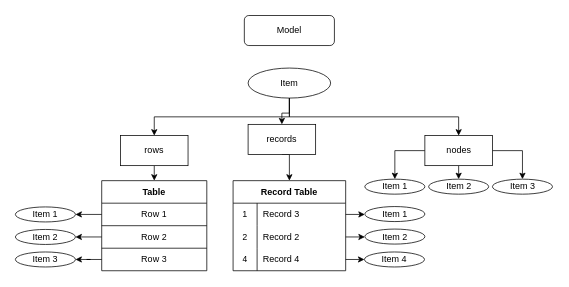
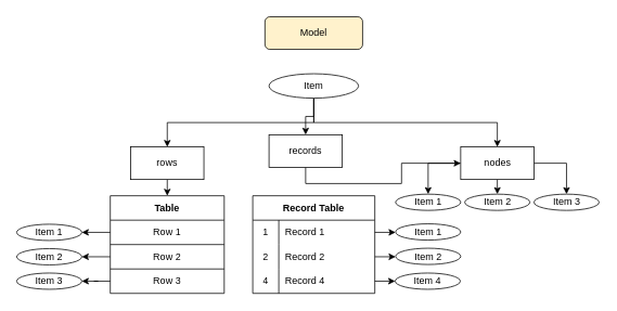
  <mxCell id="0" />
  <mxCell id="1" parent="0" />
- <mxCell id="2" value="Model" style="rounded=1;whiteSpace=wrap;html=1;" parent="1" vertex="1"><mxGeometry x="325" y="20" width="120" height="40" as="geometry" /></mxCell>
+ <mxCell id="2" value="Model" style="rounded=1;whiteSpace=wrap;html=1;fillColor=#fff2cc;" parent="1" vertex="1"><mxGeometry x="325" y="20" width="120" height="40" as="geometry" /></mxCell>
  <mxCell id="3" style="edgeStyle=orthogonalEdgeStyle;rounded=0;orthogonalLoop=1;jettySize=auto;html=1;exitX=0.5;exitY=1;exitDx=0;exitDy=0;" parent="1" source="6" target="10" edge="1"><mxGeometry relative="1" as="geometry" /></mxCell>
  <mxCell id="4" style="edgeStyle=orthogonalEdgeStyle;rounded=0;orthogonalLoop=1;jettySize=auto;html=1;exitX=0.5;exitY=1;exitDx=0;exitDy=0;entryX=0.5;entryY=0;entryDx=0;entryDy=0;" parent="1" source="6" target="14" edge="1"><mxGeometry relative="1" as="geometry" /></mxCell>
  <mxCell id="5" style="edgeStyle=orthogonalEdgeStyle;rounded=0;orthogonalLoop=1;jettySize=auto;html=1;exitX=0.5;exitY=1;exitDx=0;exitDy=0;entryX=0.5;entryY=0;entryDx=0;entryDy=0;" edge="1" parent="1" source="6" target="8"><mxGeometry relative="1" as="geometry" /></mxCell>
- <mxCell id="6" value="Item" style="ellipse;whiteSpace=wrap;html=1;" parent="1" vertex="1"><mxGeometry x="330" y="90" width="110" height="40" as="geometry" /></mxCell>
+ <mxCell id="6" value="Item" style="ellipse;whiteSpace=wrap;html=1;" parent="1" vertex="1"><mxGeometry x="330" y="90" width="110" height="30" as="geometry" /></mxCell>
  <mxCell id="7" style="edgeStyle=orthogonalEdgeStyle;rounded=0;orthogonalLoop=1;jettySize=auto;html=1;exitX=0.5;exitY=1;exitDx=0;exitDy=0;entryX=0.5;entryY=0;entryDx=0;entryDy=0;" edge="1" parent="1" source="8" target="25"><mxGeometry relative="1" as="geometry" /></mxCell>
  <mxCell id="8" value="rows" style="whiteSpace=wrap;html=1;" parent="1" vertex="1"><mxGeometry x="160" y="180" width="90" height="40" as="geometry" /></mxCell>
- <mxCell id="9" style="edgeStyle=orthogonalEdgeStyle;rounded=0;orthogonalLoop=1;jettySize=auto;html=1;exitX=0.5;exitY=1;exitDx=0;exitDy=0;entryX=0.5;entryY=0;entryDx=0;entryDy=0;" edge="1" parent="1" source="10" target="15"><mxGeometry relative="1" as="geometry" /></mxCell>
+ <mxCell id="9" style="edgeStyle=orthogonalEdgeStyle;rounded=0;orthogonalLoop=1;jettySize=auto;html=1;exitX=0.5;exitY=1;exitDx=0;exitDy=0;" edge="1" parent="1" source="10" target="14"><mxGeometry relative="1" as="geometry" /></mxCell>
  <mxCell id="10" value="records" style="whiteSpace=wrap;html=1;" parent="1" vertex="1"><mxGeometry x="330" y="165" width="90" height="40" as="geometry" /></mxCell>
  <mxCell id="11" style="edgeStyle=orthogonalEdgeStyle;rounded=0;orthogonalLoop=1;jettySize=auto;html=1;exitX=0;exitY=0.5;exitDx=0;exitDy=0;entryX=0.5;entryY=0;entryDx=0;entryDy=0;" edge="1" parent="1" source="14" target="45"><mxGeometry relative="1" as="geometry" /></mxCell>
  <mxCell id="12" style="edgeStyle=orthogonalEdgeStyle;rounded=0;orthogonalLoop=1;jettySize=auto;html=1;exitX=0.5;exitY=1;exitDx=0;exitDy=0;entryX=0.5;entryY=0;entryDx=0;entryDy=0;" edge="1" parent="1" source="14" target="46"><mxGeometry relative="1" as="geometry" /></mxCell>
  <mxCell id="13" style="edgeStyle=orthogonalEdgeStyle;rounded=0;orthogonalLoop=1;jettySize=auto;html=1;exitX=1;exitY=0.5;exitDx=0;exitDy=0;entryX=0.5;entryY=0;entryDx=0;entryDy=0;" edge="1" parent="1" source="14" target="47"><mxGeometry relative="1" as="geometry" /></mxCell>
  <mxCell id="14" value="nodes" style="whiteSpace=wrap;html=1;" parent="1" vertex="1"><mxGeometry x="565.5" y="180" width="90" height="40" as="geometry" /></mxCell>
  <mxCell id="15" value="Record Table" style="shape=table;startSize=30;container=1;collapsible=0;childLayout=tableLayout;fixedRows=1;rowLines=0;fontStyle=1;" vertex="1" parent="1"><mxGeometry x="310" y="240" width="150" height="120" as="geometry" /></mxCell>
  <mxCell id="16" value="" style="shape=tableRow;horizontal=0;startSize=0;swimlaneHead=0;swimlaneBody=0;top=0;left=0;bottom=0;right=0;collapsible=0;dropTarget=0;fillColor=none;points=[[0,0.5],[1,0.5]];portConstraint=eastwest;" vertex="1" parent="15"><mxGeometry y="30" width="150" height="30" as="geometry" /></mxCell>
  <mxCell id="17" value="1" style="shape=partialRectangle;html=1;whiteSpace=wrap;connectable=0;fillColor=none;top=0;left=0;bottom=0;right=0;overflow=hidden;pointerEvents=1;" vertex="1" parent="16"><mxGeometry width="32" height="30" as="geometry"><mxRectangle width="32" height="30" as="alternateBounds" /></mxGeometry></mxCell>
- <mxCell id="18" value="Record 3" style="shape=partialRectangle;html=1;whiteSpace=wrap;connectable=0;fillColor=none;top=0;left=0;bottom=0;right=0;align=left;spacingLeft=6;overflow=hidden;" vertex="1" parent="16"><mxGeometry x="32" width="118" height="30" as="geometry"><mxRectangle width="118" height="30" as="alternateBounds" /></mxGeometry></mxCell>
+ <mxCell id="18" value="Record 1" style="shape=partialRectangle;html=1;whiteSpace=wrap;connectable=0;fillColor=none;top=0;left=0;bottom=0;right=0;align=left;spacingLeft=6;overflow=hidden;" vertex="1" parent="16"><mxGeometry x="32" width="118" height="30" as="geometry"><mxRectangle width="118" height="30" as="alternateBounds" /></mxGeometry></mxCell>
  <mxCell id="19" value="" style="shape=tableRow;horizontal=0;startSize=0;swimlaneHead=0;swimlaneBody=0;top=0;left=0;bottom=0;right=0;collapsible=0;dropTarget=0;fillColor=none;points=[[0,0.5],[1,0.5]];portConstraint=eastwest;" vertex="1" parent="15"><mxGeometry y="60" width="150" height="30" as="geometry" /></mxCell>
  <mxCell id="20" value="2" style="shape=partialRectangle;html=1;whiteSpace=wrap;connectable=0;fillColor=none;top=0;left=0;bottom=0;right=0;overflow=hidden;" vertex="1" parent="19"><mxGeometry width="32" height="30" as="geometry"><mxRectangle width="32" height="30" as="alternateBounds" /></mxGeometry></mxCell>
  <mxCell id="21" value="Record 2" style="shape=partialRectangle;html=1;whiteSpace=wrap;connectable=0;fillColor=none;top=0;left=0;bottom=0;right=0;align=left;spacingLeft=6;overflow=hidden;" vertex="1" parent="19"><mxGeometry x="32" width="118" height="30" as="geometry"><mxRectangle width="118" height="30" as="alternateBounds" /></mxGeometry></mxCell>
  <mxCell id="22" value="" style="shape=tableRow;horizontal=0;startSize=0;swimlaneHead=0;swimlaneBody=0;top=0;left=0;bottom=0;right=0;collapsible=0;dropTarget=0;fillColor=none;points=[[0,0.5],[1,0.5]];portConstraint=eastwest;" vertex="1" parent="15"><mxGeometry y="90" width="150" height="30" as="geometry" /></mxCell>
  <mxCell id="23" value="4" style="shape=partialRectangle;html=1;whiteSpace=wrap;connectable=0;fillColor=none;top=0;left=0;bottom=0;right=0;overflow=hidden;" vertex="1" parent="22"><mxGeometry width="32" height="30" as="geometry"><mxRectangle width="32" height="30" as="alternateBounds" /></mxGeometry></mxCell>
  <mxCell id="24" value="Record 4" style="shape=partialRectangle;html=1;whiteSpace=wrap;connectable=0;fillColor=none;top=0;left=0;bottom=0;right=0;align=left;spacingLeft=6;overflow=hidden;" vertex="1" parent="22"><mxGeometry x="32" width="118" height="30" as="geometry"><mxRectangle width="118" height="30" as="alternateBounds" /></mxGeometry></mxCell>
  <mxCell id="25" value="Table" style="shape=table;startSize=30;container=1;collapsible=0;childLayout=tableLayout;fontStyle=1;align=center;" vertex="1" parent="1"><mxGeometry x="135" y="240" width="140" height="120" as="geometry" /></mxCell>
  <mxCell id="26" value="" style="shape=tableRow;horizontal=0;startSize=0;swimlaneHead=0;swimlaneBody=0;top=0;left=0;bottom=0;right=0;collapsible=0;dropTarget=0;fillColor=none;points=[[0,0.5],[1,0.5]];portConstraint=eastwest;" vertex="1" parent="25"><mxGeometry y="30" width="140" height="30" as="geometry" /></mxCell>
  <mxCell id="27" value="Row 1" style="shape=partialRectangle;html=1;whiteSpace=wrap;connectable=0;fillColor=none;top=0;left=0;bottom=0;right=0;overflow=hidden;" vertex="1" parent="26"><mxGeometry width="140" height="30" as="geometry"><mxRectangle width="140" height="30" as="alternateBounds" /></mxGeometry></mxCell>
  <mxCell id="28" value="" style="shape=tableRow;horizontal=0;startSize=0;swimlaneHead=0;swimlaneBody=0;top=0;left=0;bottom=0;right=0;collapsible=0;dropTarget=0;fillColor=none;points=[[0,0.5],[1,0.5]];portConstraint=eastwest;" vertex="1" parent="25"><mxGeometry y="60" width="140" height="30" as="geometry" /></mxCell>
  <mxCell id="29" value="Row 2" style="shape=partialRectangle;html=1;whiteSpace=wrap;connectable=0;fillColor=none;top=0;left=0;bottom=0;right=0;overflow=hidden;" vertex="1" parent="28"><mxGeometry width="140" height="30" as="geometry"><mxRectangle width="140" height="30" as="alternateBounds" /></mxGeometry></mxCell>
  <mxCell id="30" value="" style="shape=tableRow;horizontal=0;startSize=0;swimlaneHead=0;swimlaneBody=0;top=0;left=0;bottom=0;right=0;collapsible=0;dropTarget=0;fillColor=none;points=[[0,0.5],[1,0.5]];portConstraint=eastwest;" vertex="1" parent="25"><mxGeometry y="90" width="140" height="30" as="geometry" /></mxCell>
  <mxCell id="31" value="Row 3" style="shape=partialRectangle;html=1;whiteSpace=wrap;connectable=0;fillColor=none;top=0;left=0;bottom=0;right=0;overflow=hidden;" vertex="1" parent="30"><mxGeometry width="140" height="30" as="geometry"><mxRectangle width="140" height="30" as="alternateBounds" /></mxGeometry></mxCell>
  <mxCell id="32" value="Item 1" style="ellipse;whiteSpace=wrap;html=1;" vertex="1" parent="1"><mxGeometry x="20" y="275" width="80" height="20" as="geometry" /></mxCell>
  <mxCell id="33" style="edgeStyle=orthogonalEdgeStyle;rounded=0;orthogonalLoop=1;jettySize=auto;html=1;exitX=0;exitY=0.5;exitDx=0;exitDy=0;entryX=1;entryY=0.5;entryDx=0;entryDy=0;" edge="1" parent="1" source="26" target="32"><mxGeometry relative="1" as="geometry" /></mxCell>
  <mxCell id="34" value="Item 2" style="ellipse;whiteSpace=wrap;html=1;" vertex="1" parent="1"><mxGeometry x="20" y="305" width="80" height="20" as="geometry" /></mxCell>
  <mxCell id="35" style="edgeStyle=orthogonalEdgeStyle;rounded=0;orthogonalLoop=1;jettySize=auto;html=1;exitX=0;exitY=0.5;exitDx=0;exitDy=0;entryX=1;entryY=0.5;entryDx=0;entryDy=0;" edge="1" parent="1" target="34"><mxGeometry relative="1" as="geometry"><mxPoint x="135" y="315" as="sourcePoint" /></mxGeometry></mxCell>
  <mxCell id="36" value="" style="edgeStyle=orthogonalEdgeStyle;rounded=0;orthogonalLoop=1;jettySize=auto;html=1;" edge="1" parent="1" source="37"><mxGeometry relative="1" as="geometry" /></mxCell>
  <mxCell id="37" value="Item 3" style="ellipse;whiteSpace=wrap;html=1;" vertex="1" parent="1"><mxGeometry x="20" y="335" width="80" height="20" as="geometry" /></mxCell>
  <mxCell id="38" style="edgeStyle=orthogonalEdgeStyle;rounded=0;orthogonalLoop=1;jettySize=auto;html=1;exitX=0;exitY=0.5;exitDx=0;exitDy=0;" edge="1" parent="1" source="30" target="37"><mxGeometry relative="1" as="geometry" /></mxCell>
  <mxCell id="39" value="Item 1" style="ellipse;whiteSpace=wrap;html=1;" vertex="1" parent="1"><mxGeometry x="485.5" y="274.5" width="80" height="20" as="geometry" /></mxCell>
  <mxCell id="40" value="Item 2" style="ellipse;whiteSpace=wrap;html=1;" vertex="1" parent="1"><mxGeometry x="485.5" y="304.5" width="80" height="20" as="geometry" /></mxCell>
  <mxCell id="41" value="Item 4" style="ellipse;whiteSpace=wrap;html=1;" vertex="1" parent="1"><mxGeometry x="485" y="335" width="80" height="20" as="geometry" /></mxCell>
  <mxCell id="42" style="edgeStyle=orthogonalEdgeStyle;rounded=0;orthogonalLoop=1;jettySize=auto;html=1;exitX=1;exitY=0.5;exitDx=0;exitDy=0;entryX=0;entryY=0.5;entryDx=0;entryDy=0;" edge="1" parent="1" source="16" target="39"><mxGeometry relative="1" as="geometry" /></mxCell>
  <mxCell id="43" style="edgeStyle=orthogonalEdgeStyle;rounded=0;orthogonalLoop=1;jettySize=auto;html=1;exitX=1;exitY=0.5;exitDx=0;exitDy=0;entryX=0;entryY=0.5;entryDx=0;entryDy=0;" edge="1" parent="1" source="19" target="40"><mxGeometry relative="1" as="geometry" /></mxCell>
  <mxCell id="44" style="edgeStyle=orthogonalEdgeStyle;rounded=0;orthogonalLoop=1;jettySize=auto;html=1;exitX=1;exitY=0.5;exitDx=0;exitDy=0;entryX=0;entryY=0.5;entryDx=0;entryDy=0;" edge="1" parent="1" source="22" target="41"><mxGeometry relative="1" as="geometry" /></mxCell>
  <mxCell id="45" value="Item 1" style="ellipse;whiteSpace=wrap;html=1;" vertex="1" parent="1"><mxGeometry x="485.5" y="238" width="80" height="20" as="geometry" /></mxCell>
  <mxCell id="46" value="Item 2" style="ellipse;whiteSpace=wrap;html=1;" vertex="1" parent="1"><mxGeometry x="570.5" y="238" width="80" height="20" as="geometry" /></mxCell>
  <mxCell id="47" value="Item 3" style="ellipse;whiteSpace=wrap;html=1;" vertex="1" parent="1"><mxGeometry x="655.5" y="238" width="80" height="20" as="geometry" /></mxCell>
